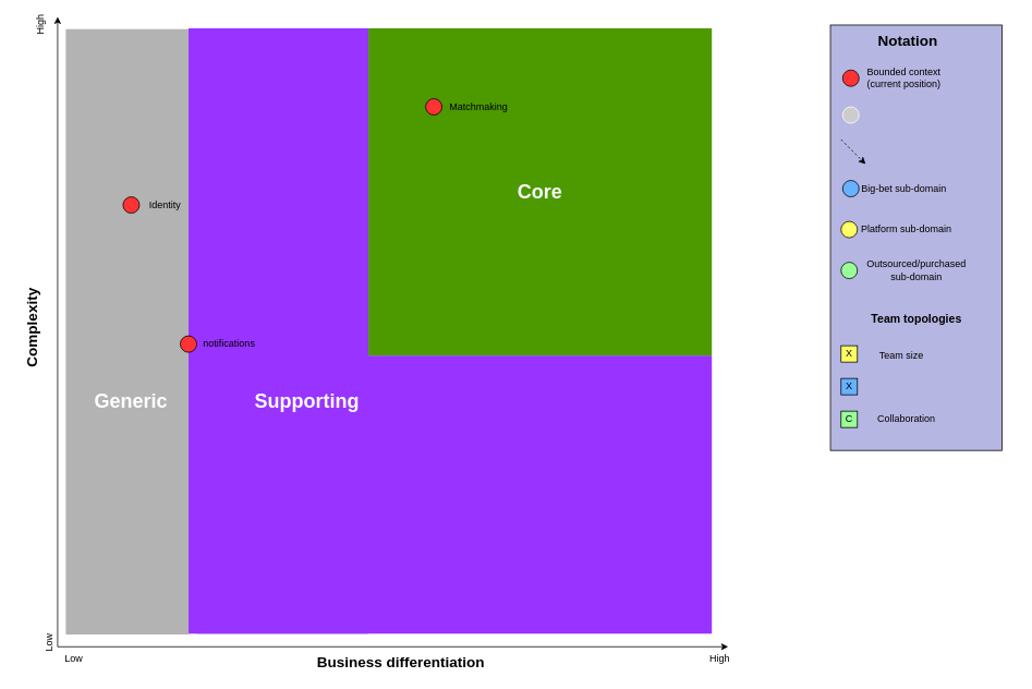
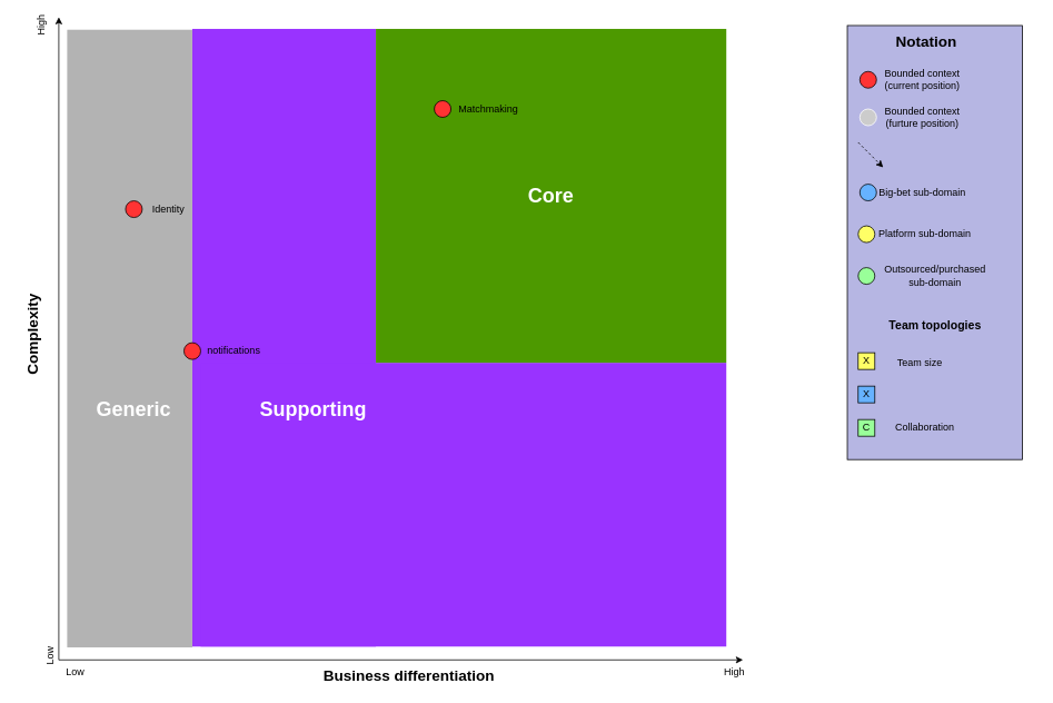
  <mxCell id="0" />
  <mxCell id="1" style="locked=1;" parent="0" />
  <mxCell id="2" value="" style="group" parent="1" vertex="1" connectable="0"><mxGeometry x="29.5" y="20" width="870.5" height="800" as="geometry" /></mxCell>
  <mxCell id="3" value="" style="rounded=0;whiteSpace=wrap;html=1;fillColor=#9933FF;strokeColor=none;connectable=0;" parent="2" vertex="1"><mxGeometry x="200.5" y="14" width="220" height="740" as="geometry" /></mxCell>
  <mxCell id="4" value="" style="rounded=0;whiteSpace=wrap;html=1;fillColor=#9933FF;strokeColor=none;connectable=0;" parent="2" vertex="1"><mxGeometry x="210.5" y="414" width="630" height="340" as="geometry" /></mxCell>
  <mxCell id="5" value="" style="endArrow=classic;html=1;" parent="2" edge="1"><mxGeometry width="50" height="50" relative="1" as="geometry"><mxPoint x="40.5" y="770" as="sourcePoint" /><mxPoint x="40.5" as="targetPoint" /></mxGeometry></mxCell>
  <mxCell id="6" value="&lt;h2&gt;Complexity&lt;/h2&gt;" style="text;html=1;strokeColor=none;fillColor=none;align=center;verticalAlign=middle;whiteSpace=wrap;rounded=0;rotation=-90;" parent="2" vertex="1"><mxGeometry x="-9.5" y="370" width="39" height="20" as="geometry" /></mxCell>
  <mxCell id="7" value="" style="endArrow=classic;html=1;" parent="2" edge="1"><mxGeometry width="50" height="50" relative="1" as="geometry"><mxPoint x="40.5" y="770" as="sourcePoint" /><mxPoint x="860.5" y="770" as="targetPoint" /></mxGeometry></mxCell>
  <mxCell id="8" value="&lt;h2&gt;Business differentiation&lt;/h2&gt;" style="text;html=1;strokeColor=none;fillColor=none;align=center;verticalAlign=middle;whiteSpace=wrap;rounded=0;" parent="2" vertex="1"><mxGeometry x="330.5" y="780" width="260" height="20" as="geometry" /></mxCell>
  <mxCell id="9" value="&lt;h1&gt;&lt;font color=&quot;#ffffff&quot;&gt;Core&lt;/font&gt;&lt;/h1&gt;" style="rounded=0;whiteSpace=wrap;html=1;fillColor=#4D9900;strokeColor=none;connectable=0;" parent="2" vertex="1"><mxGeometry x="420.5" y="14" width="420" height="400" as="geometry" /></mxCell>
  <mxCell id="10" value="" style="rounded=0;whiteSpace=wrap;html=1;fillColor=#B3B3B3;strokeColor=none;connectable=0;" parent="2" vertex="1"><mxGeometry x="50.5" y="15" width="150" height="740" as="geometry" /></mxCell>
  <mxCell id="11" value="&lt;h1&gt;&lt;font color=&quot;#ffffff&quot;&gt;Supporting&lt;/font&gt;&lt;/h1&gt;" style="text;html=1;strokeColor=none;fillColor=none;align=center;verticalAlign=middle;whiteSpace=wrap;rounded=0;" parent="2" vertex="1"><mxGeometry x="325.5" y="460" width="40" height="20" as="geometry" /></mxCell>
  <mxCell id="12" value="&lt;h1&gt;&lt;font color=&quot;#ffffff&quot;&gt;Generic&lt;/font&gt;&lt;/h1&gt;" style="text;html=1;strokeColor=none;fillColor=none;align=center;verticalAlign=middle;whiteSpace=wrap;rounded=0;" parent="2" vertex="1"><mxGeometry x="110.5" y="460" width="40" height="20" as="geometry" /></mxCell>
  <mxCell id="13" value="Low" style="text;html=1;strokeColor=none;fillColor=none;align=center;verticalAlign=middle;whiteSpace=wrap;rounded=0;rotation=-90;" parent="2" vertex="1"><mxGeometry x="10.5" y="755" width="40" height="20" as="geometry" /></mxCell>
  <mxCell id="14" value="High" style="text;html=1;strokeColor=none;fillColor=none;align=center;verticalAlign=middle;whiteSpace=wrap;rounded=0;rotation=-90;" parent="2" vertex="1"><mxGeometry width="40" height="20" as="geometry" /></mxCell>
  <mxCell id="15" value="Low" style="text;html=1;strokeColor=none;fillColor=none;align=center;verticalAlign=middle;whiteSpace=wrap;rounded=0;" parent="2" vertex="1"><mxGeometry x="40" y="775" width="40" height="20" as="geometry" /></mxCell>
  <mxCell id="16" value="High" style="text;html=1;strokeColor=none;fillColor=none;align=center;verticalAlign=middle;whiteSpace=wrap;rounded=0;" parent="2" vertex="1"><mxGeometry x="830.5" y="775" width="40" height="20" as="geometry" /></mxCell>
  <mxCell id="17" value="" style="rounded=0;whiteSpace=wrap;html=1;fillColor=#B6B6E3;connectable=0;" vertex="1" parent="1"><mxGeometry x="1015" y="30" width="210" height="520" as="geometry" /></mxCell>
  <mxCell id="18" value="&lt;h2&gt;&lt;b&gt;Notation&lt;/b&gt;&lt;/h2&gt;" style="text;html=1;strokeColor=none;fillColor=none;align=center;verticalAlign=middle;whiteSpace=wrap;rounded=0;" vertex="1" parent="1"><mxGeometry x="1090" y="40" width="40" height="20" as="geometry" /></mxCell>
  <mxCell id="19" value="&lt;h3&gt;Team topologies&lt;/h3&gt;" style="text;html=1;strokeColor=none;fillColor=none;align=center;verticalAlign=middle;whiteSpace=wrap;rounded=0;" vertex="1" parent="1"><mxGeometry x="1057.5" y="380" width="125" height="20" as="geometry" /></mxCell>
  <mxCell id="20" value="Bounded contexts" style="" parent="0" />
  <mxCell id="21" value="" style="group" parent="20" vertex="1" connectable="0"><mxGeometry x="1030" y="85" width="210" height="570" as="geometry" /></mxCell>
  <mxCell id="22" value="" style="group" parent="21" vertex="1" connectable="0"><mxGeometry width="210" height="570" as="geometry" /></mxCell>
  <mxCell id="23" value="" style="ellipse;whiteSpace=wrap;html=1;aspect=fixed;fillColor=#FF3333;" parent="22" vertex="1"><mxGeometry width="20" height="20" as="geometry" /></mxCell>
  <mxCell id="24" value="Bounded context&lt;br&gt;(current position)" style="text;html=1;strokeColor=none;fillColor=none;align=center;verticalAlign=middle;whiteSpace=wrap;rounded=0;" parent="22" vertex="1"><mxGeometry x="20" width="110" height="20" as="geometry" /></mxCell>
  <mxCell id="25" value="" style="group" parent="20" vertex="1" connectable="0"><mxGeometry x="520" y="120" width="130" height="20" as="geometry" /></mxCell>
  <mxCell id="26" value="" style="ellipse;whiteSpace=wrap;html=1;aspect=fixed;fillColor=#FF3333;" parent="25" vertex="1"><mxGeometry width="20" height="20" as="geometry" /></mxCell>
  <mxCell id="27" value="Matchmaking&amp;nbsp; &amp;nbsp; &amp;nbsp;&amp;nbsp;" style="text;html=1;strokeColor=none;fillColor=none;align=center;verticalAlign=middle;whiteSpace=wrap;rounded=0;" parent="25" vertex="1"><mxGeometry x="20" width="110" height="20" as="geometry" /></mxCell>
  <mxCell id="28" value="" style="group" parent="20" vertex="1" connectable="0"><mxGeometry x="150" y="240" width="130" height="20" as="geometry" /></mxCell>
  <mxCell id="29" value="" style="ellipse;whiteSpace=wrap;html=1;aspect=fixed;fillColor=#FF3333;" parent="28" vertex="1"><mxGeometry width="20" height="20" as="geometry" /></mxCell>
  <mxCell id="30" value="Identity&amp;nbsp; &amp;nbsp; &amp;nbsp; &amp;nbsp; &amp;nbsp; &amp;nbsp; &amp;nbsp;&amp;nbsp;" style="text;html=1;strokeColor=none;fillColor=none;align=center;verticalAlign=middle;whiteSpace=wrap;rounded=0;" parent="28" vertex="1"><mxGeometry x="20" width="110" height="20" as="geometry" /></mxCell>
  <mxCell id="31" value="" style="group" parent="20" vertex="1" connectable="0"><mxGeometry x="1030" y="130" width="130" height="20" as="geometry" /></mxCell>
  <mxCell id="32" value="" style="ellipse;whiteSpace=wrap;html=1;aspect=fixed;fillColor=#CCCCCC;strokeColor=#FFFFFF;" parent="31" vertex="1"><mxGeometry width="20" height="20" as="geometry" /></mxCell>
+ <mxCell id="33" value="Bounded context&lt;br&gt;(furture position)" style="text;html=1;strokeColor=none;fillColor=none;align=center;verticalAlign=middle;whiteSpace=wrap;rounded=0;" parent="31" vertex="1"><mxGeometry x="20" width="110" height="20" as="geometry" /></mxCell>
  <mxCell id="34" value="" style="group" parent="20" vertex="1" connectable="0"><mxGeometry x="220" y="410" width="130" height="20" as="geometry" /></mxCell>
  <mxCell id="35" value="" style="group" parent="34" vertex="1" connectable="0"><mxGeometry width="130" height="20" as="geometry" /></mxCell>
  <mxCell id="36" value="" style="ellipse;whiteSpace=wrap;html=1;aspect=fixed;fillColor=#FF3333;" parent="35" vertex="1"><mxGeometry width="20" height="20" as="geometry" /></mxCell>
  <mxCell id="37" value="notifications&amp;nbsp; &amp;nbsp; &amp;nbsp; &amp;nbsp; &amp;nbsp;" style="text;html=1;strokeColor=none;fillColor=none;align=center;verticalAlign=middle;whiteSpace=wrap;rounded=0;" parent="35" vertex="1"><mxGeometry x="20" width="110" height="20" as="geometry" /></mxCell>
  <mxCell id="38" value="" style="group" parent="20" vertex="1" connectable="0"><mxGeometry x="1028" y="170" width="160" height="30" as="geometry" /></mxCell>
  <mxCell id="39" value="" style="endArrow=classic;html=1;dashed=1;" parent="38" edge="1"><mxGeometry width="50" height="50" relative="1" as="geometry"><mxPoint as="sourcePoint" /><mxPoint x="30" y="30" as="targetPoint" /></mxGeometry></mxCell>
  <mxCell id="40" value="" style="group" parent="20" vertex="1" connectable="0"><mxGeometry x="1030" y="220" width="130" height="20" as="geometry" /></mxCell>
  <mxCell id="41" value="" style="group" parent="40" vertex="1" connectable="0"><mxGeometry width="130" height="20" as="geometry" /></mxCell>
  <mxCell id="42" value="" style="ellipse;whiteSpace=wrap;html=1;aspect=fixed;fillColor=#66B2FF;" parent="41" vertex="1"><mxGeometry width="20" height="20" as="geometry" /></mxCell>
  <mxCell id="43" value="Big-bet sub-domain" style="text;html=1;strokeColor=none;fillColor=none;align=center;verticalAlign=middle;whiteSpace=wrap;rounded=0;" parent="41" vertex="1"><mxGeometry x="20" width="110" height="20" as="geometry" /></mxCell>
  <mxCell id="44" value="" style="group" parent="20" vertex="1" connectable="0"><mxGeometry x="1028" y="270" width="140" height="20" as="geometry" /></mxCell>
  <mxCell id="45" value="" style="group" parent="44" vertex="1" connectable="0"><mxGeometry width="140" height="20" as="geometry" /></mxCell>
  <mxCell id="46" value="" style="ellipse;whiteSpace=wrap;html=1;aspect=fixed;fillColor=#FFFF66;" parent="45" vertex="1"><mxGeometry width="20" height="20" as="geometry" /></mxCell>
  <mxCell id="47" value="Platform sub-domain" style="text;html=1;strokeColor=none;fillColor=none;align=center;verticalAlign=middle;whiteSpace=wrap;rounded=0;" parent="45" vertex="1"><mxGeometry x="20" width="120" height="20" as="geometry" /></mxCell>
  <mxCell id="48" value="" style="group" parent="20" vertex="1" connectable="0"><mxGeometry x="1028" y="320" width="160" height="20" as="geometry" /></mxCell>
  <mxCell id="49" value="" style="group" parent="48" vertex="1" connectable="0"><mxGeometry width="160" height="20" as="geometry" /></mxCell>
  <mxCell id="50" value="" style="ellipse;whiteSpace=wrap;html=1;aspect=fixed;fillColor=#99FF99;" parent="49" vertex="1"><mxGeometry width="20" height="20" as="geometry" /></mxCell>
  <mxCell id="51" value="Outsourced/purchased sub-domain" style="text;html=1;strokeColor=none;fillColor=none;align=center;verticalAlign=middle;whiteSpace=wrap;rounded=0;" parent="49" vertex="1"><mxGeometry x="24.615" width="135.385" height="20" as="geometry" /></mxCell>
  <mxCell id="52" value="X" style="whiteSpace=wrap;html=1;aspect=fixed;fillColor=#FFFF66;" vertex="1" parent="20"><mxGeometry x="1028" y="422" width="20" height="20" as="geometry" /></mxCell>
  <mxCell id="53" value="X" style="whiteSpace=wrap;html=1;aspect=fixed;fillColor=#66B2FF;" vertex="1" parent="20"><mxGeometry x="1028" y="462" width="20" height="20" as="geometry" /></mxCell>
  <mxCell id="54" value="C" style="whiteSpace=wrap;html=1;aspect=fixed;fillColor=#99FF99;" vertex="1" parent="20"><mxGeometry x="1028" y="502" width="20" height="20" as="geometry" /></mxCell>
  <mxCell id="55" value="Team size" style="text;html=1;strokeColor=none;fillColor=none;align=center;verticalAlign=middle;whiteSpace=wrap;rounded=0;" vertex="1" parent="20"><mxGeometry x="1062" y="424" width="80" height="20" as="geometry" /></mxCell>
  <mxCell id="56" value="Collaboration" style="text;html=1;strokeColor=none;fillColor=none;align=center;verticalAlign=middle;whiteSpace=wrap;rounded=0;" vertex="1" parent="20"><mxGeometry x="1088" y="502" width="40" height="20" as="geometry" /></mxCell>
